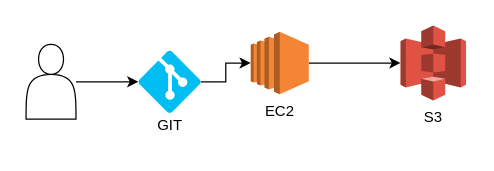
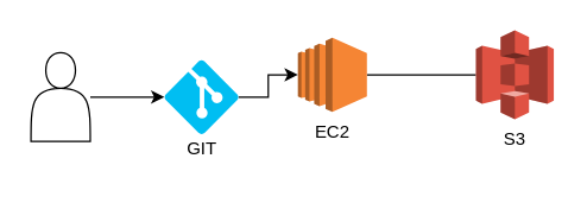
  <mxCell id="0" />
  <mxCell id="1" parent="0" />
- <mxCell id="2" style="edgeStyle=orthogonalEdgeStyle;rounded=0;orthogonalLoop=1;jettySize=auto;html=1;" edge="1" parent="1" source="3" target="4"><mxGeometry relative="1" as="geometry" /></mxCell>
+ <mxCell id="2" style="edgeStyle=orthogonalEdgeStyle;rounded=0;orthogonalLoop=1;jettySize=auto;html=1;endArrow=none;" edge="1" parent="1" source="3" target="4"><mxGeometry relative="1" as="geometry" /></mxCell>
  <mxCell id="3" value="EC2" style="outlineConnect=0;dashed=0;verticalLabelPosition=bottom;verticalAlign=top;align=center;html=1;shape=mxgraph.aws3.ec2;fillColor=#F58534;gradientColor=none;" vertex="1" parent="1"><mxGeometry x="200" y="25" width="46.5" height="50" as="geometry" /></mxCell>
  <mxCell id="4" value="S3" style="outlineConnect=0;dashed=0;verticalLabelPosition=bottom;verticalAlign=top;align=center;html=1;shape=mxgraph.aws3.s3;fillColor=#E05243;gradientColor=none;" vertex="1" parent="1"><mxGeometry x="320" y="20" width="52.5" height="60" as="geometry" /></mxCell>
  <mxCell id="5" style="edgeStyle=orthogonalEdgeStyle;rounded=0;orthogonalLoop=1;jettySize=auto;html=1;" edge="1" parent="1" source="6" target="7"><mxGeometry relative="1" as="geometry" /></mxCell>
  <mxCell id="6" value="" style="shape=actor;whiteSpace=wrap;html=1;" vertex="1" parent="1"><mxGeometry x="20" y="35" width="40" height="60" as="geometry" /></mxCell>
  <mxCell id="7" value="" style="verticalLabelPosition=bottom;html=1;verticalAlign=top;align=center;strokeColor=none;fillColor=#00BEF2;shape=mxgraph.azure.git_repository;" vertex="1" parent="1"><mxGeometry x="110" y="40" width="50" height="50" as="geometry" /></mxCell>
  <mxCell id="8" style="edgeStyle=orthogonalEdgeStyle;rounded=0;orthogonalLoop=1;jettySize=auto;html=1;exitX=1;exitY=0.5;exitDx=0;exitDy=0;exitPerimeter=0;entryX=0;entryY=0.5;entryDx=0;entryDy=0;entryPerimeter=0;" edge="1" parent="1" source="7" target="3"><mxGeometry relative="1" as="geometry" /></mxCell>
  <mxCell id="9" value="GIT" style="text;html=1;align=center;verticalAlign=middle;resizable=0;points=[];autosize=1;strokeColor=none;fillColor=none;" vertex="1" parent="1"><mxGeometry x="115" y="85" width="40" height="30" as="geometry" /></mxCell>
